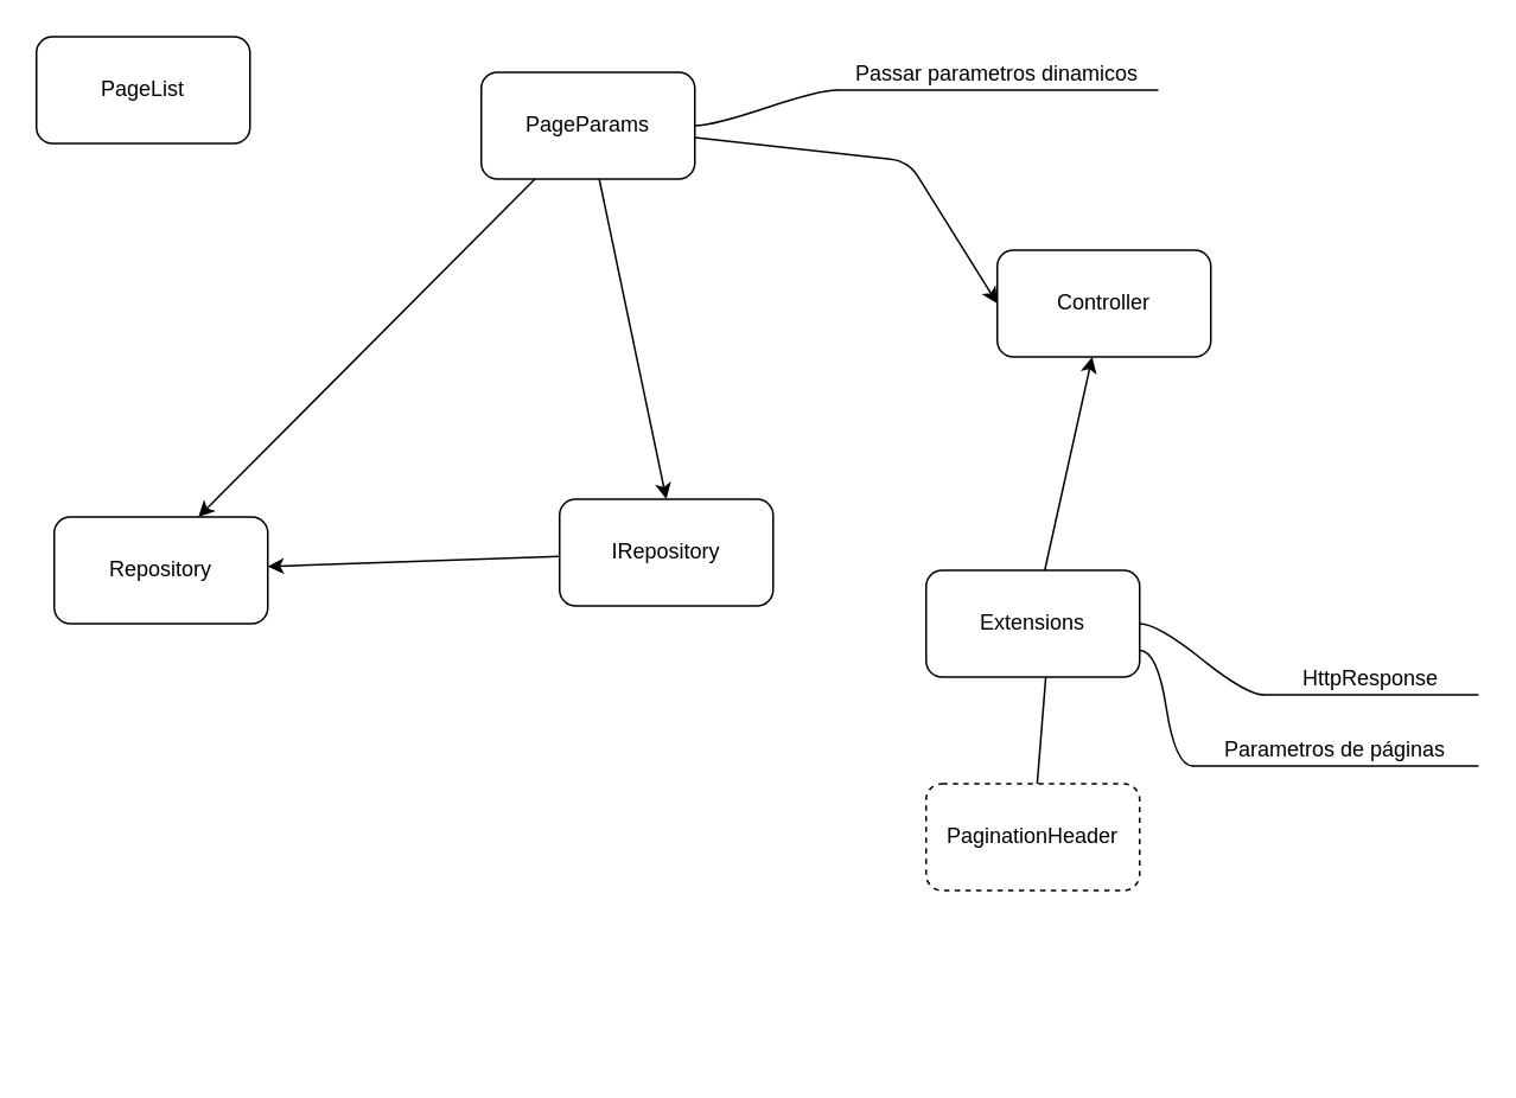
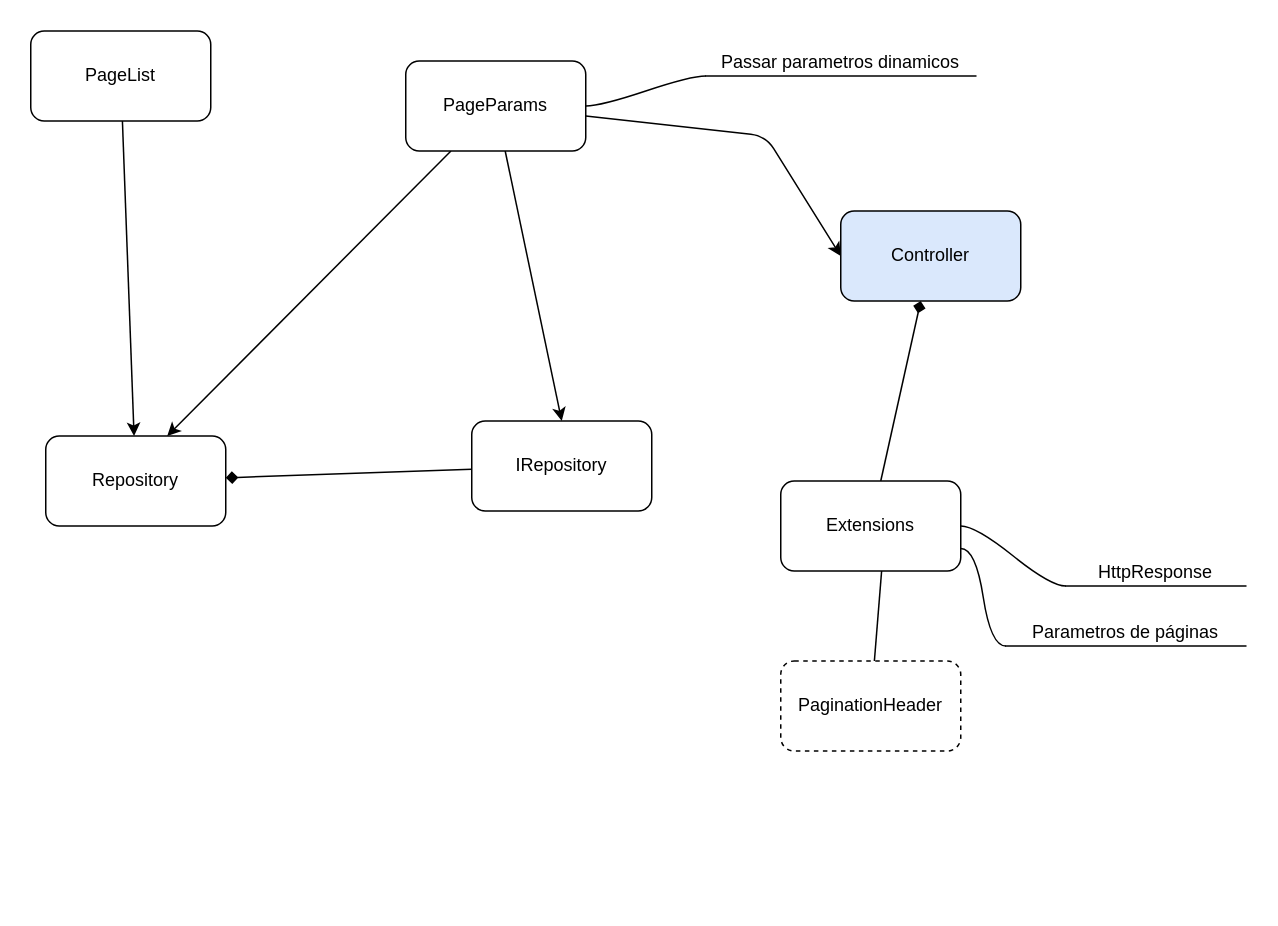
  <mxCell id="0" />
  <mxCell id="1" parent="0" />
  <mxCell id="2" style="edgeStyle=none;html=1;exitX=0.5;exitY=0;exitDx=0;exitDy=0;entryX=0.575;entryY=1;entryDx=0;entryDy=0;entryPerimeter=0;" parent="1" edge="1"><mxGeometry relative="1" as="geometry"><mxPoint x="424" y="595" as="targetPoint" /></mxGeometry></mxCell>
+ <mxCell id="3" value="" style="edgeStyle=none;html=1;" parent="1" source="4" target="5" edge="1"><mxGeometry relative="1" as="geometry" /></mxCell>
  <mxCell id="4" value="PageList" style="rounded=1;whiteSpace=wrap;html=1;" parent="1" vertex="1"><mxGeometry y="20" width="120" height="60" as="geometry" x="20" /></mxCell>
  <mxCell id="5" value="Repository" style="rounded=1;whiteSpace=wrap;html=1;" parent="1" vertex="1"><mxGeometry x="30" y="290" width="120" height="60" as="geometry" /></mxCell>
- <mxCell id="6" style="edgeStyle=none;html=1;" parent="1" source="7" target="5" edge="1"><mxGeometry relative="1" as="geometry" /></mxCell>
+ <mxCell id="6" style="edgeStyle=none;html=1;endArrow=diamond;" parent="1" source="7" target="5" edge="1"><mxGeometry relative="1" as="geometry" /></mxCell>
  <mxCell id="7" value="IRepository" style="rounded=1;whiteSpace=wrap;html=1;" parent="1" vertex="1"><mxGeometry x="314" y="280" width="120" height="60" as="geometry" /></mxCell>
  <mxCell id="8" style="edgeStyle=none;html=1;entryX=0.675;entryY=0;entryDx=0;entryDy=0;entryPerimeter=0;" parent="1" source="11" target="5" edge="1"><mxGeometry relative="1" as="geometry" /></mxCell>
  <mxCell id="9" style="edgeStyle=none;html=1;entryX=0.5;entryY=0;entryDx=0;entryDy=0;" edge="1" parent="1" source="11" target="7"><mxGeometry relative="1" as="geometry" /></mxCell>
  <mxCell id="10" style="edgeStyle=none;html=1;entryX=0;entryY=0.5;entryDx=0;entryDy=0;" edge="1" parent="1" source="11" target="14"><mxGeometry relative="1" as="geometry"><Array as="points"><mxPoint x="510" y="90" /></Array></mxGeometry></mxCell>
  <mxCell id="11" value="PageParams" style="rounded=1;whiteSpace=wrap;html=1;" parent="1" vertex="1"><mxGeometry x="270" y="40" width="120" height="60" as="geometry" /></mxCell>
  <mxCell id="12" value="Passar parametros dinamicos" style="whiteSpace=wrap;html=1;shape=partialRectangle;top=0;left=0;bottom=1;right=0;points=[[0,1],[1,1]];fillColor=none;align=center;verticalAlign=bottom;routingCenterY=0.5;snapToPoint=1;recursiveResize=0;autosize=1;treeFolding=1;treeMoving=1;newEdgeStyle={&quot;edgeStyle&quot;:&quot;entityRelationEdgeStyle&quot;,&quot;startArrow&quot;:&quot;none&quot;,&quot;endArrow&quot;:&quot;none&quot;,&quot;segment&quot;:10,&quot;curved&quot;:1,&quot;sourcePerimeterSpacing&quot;:0,&quot;targetPerimeterSpacing&quot;:0};" parent="1" vertex="1"><mxGeometry x="470" y="20" width="180" height="30" as="geometry" /></mxCell>
  <mxCell id="13" value="" style="edgeStyle=entityRelationEdgeStyle;startArrow=none;endArrow=none;segment=10;curved=1;sourcePerimeterSpacing=0;targetPerimeterSpacing=0;exitX=1;exitY=0.5;exitDx=0;exitDy=0;" parent="1" source="11" target="12" edge="1"><mxGeometry relative="1" as="geometry"><mxPoint x="510" y="100" as="sourcePoint" /></mxGeometry></mxCell>
- <mxCell id="14" value="Controller" style="rounded=1;whiteSpace=wrap;html=1;" vertex="1" parent="1"><mxGeometry x="560" y="140" width="120" height="60" as="geometry" /></mxCell>
+ <mxCell id="14" value="Controller" style="rounded=1;whiteSpace=wrap;html=1;fillColor=#dae8fc;" vertex="1" parent="1"><mxGeometry x="560" y="140" width="120" height="60" as="geometry" /></mxCell>
  <mxCell id="15" style="edgeStyle=none;html=1;entryX=0.6;entryY=0.017;entryDx=0;entryDy=0;entryPerimeter=0;" edge="1" parent="1" source="16" target="18"><mxGeometry relative="1" as="geometry" /></mxCell>
  <mxCell id="16" value="PaginationHeader" style="rounded=1;whiteSpace=wrap;html=1;dashed=1;" vertex="1" parent="1"><mxGeometry x="520" y="440" width="120" height="60" as="geometry" /></mxCell>
- <mxCell id="17" style="edgeStyle=none;html=1;" edge="1" parent="1" source="18" target="14"><mxGeometry relative="1" as="geometry" /></mxCell>
+ <mxCell id="17" style="edgeStyle=none;html=1;endArrow=diamond;" edge="1" parent="1" source="18" target="14"><mxGeometry relative="1" as="geometry" /></mxCell>
  <mxCell id="18" value="Extensions" style="rounded=1;whiteSpace=wrap;html=1;" vertex="1" parent="1"><mxGeometry x="520" y="320" width="120" height="60" as="geometry" /></mxCell>
  <mxCell id="19" value="HttpResponse" style="whiteSpace=wrap;html=1;shape=partialRectangle;top=0;left=0;bottom=1;right=0;points=[[0,1],[1,1]];fillColor=none;align=center;verticalAlign=bottom;routingCenterY=0.5;snapToPoint=1;recursiveResize=0;autosize=1;treeFolding=1;treeMoving=1;newEdgeStyle={&quot;edgeStyle&quot;:&quot;entityRelationEdgeStyle&quot;,&quot;startArrow&quot;:&quot;none&quot;,&quot;endArrow&quot;:&quot;none&quot;,&quot;segment&quot;:10,&quot;curved&quot;:1,&quot;sourcePerimeterSpacing&quot;:0,&quot;targetPerimeterSpacing&quot;:0};" vertex="1" parent="1"><mxGeometry x="710" y="360" width="120" height="30" as="geometry" /></mxCell>
  <mxCell id="20" value="" style="edgeStyle=entityRelationEdgeStyle;startArrow=none;endArrow=none;segment=10;curved=1;sourcePerimeterSpacing=0;targetPerimeterSpacing=0;exitX=1;exitY=0.5;exitDx=0;exitDy=0;" edge="1" target="19" parent="1" source="18"><mxGeometry relative="1" as="geometry"><mxPoint x="330" y="270" as="sourcePoint" /></mxGeometry></mxCell>
  <mxCell id="21" style="edgeStyle=entityRelationEdgeStyle;html=1;startArrow=none;endArrow=none;segment=10;curved=1;sourcePerimeterSpacing=0;targetPerimeterSpacing=0;entryX=1;entryY=0.75;entryDx=0;entryDy=0;" edge="1" parent="1" source="22" target="18"><mxGeometry relative="1" as="geometry" /></mxCell>
  <mxCell id="22" value="Parametros de páginas" style="whiteSpace=wrap;html=1;shape=partialRectangle;top=0;left=0;bottom=1;right=0;points=[[0,1],[1,1]];fillColor=none;align=center;verticalAlign=bottom;routingCenterY=0.5;snapToPoint=1;recursiveResize=0;autosize=1;treeFolding=1;treeMoving=1;newEdgeStyle={&quot;edgeStyle&quot;:&quot;entityRelationEdgeStyle&quot;,&quot;startArrow&quot;:&quot;none&quot;,&quot;endArrow&quot;:&quot;none&quot;,&quot;segment&quot;:10,&quot;curved&quot;:1,&quot;sourcePerimeterSpacing&quot;:0,&quot;targetPerimeterSpacing&quot;:0};" vertex="1" parent="1"><mxGeometry x="670" y="400" width="160" height="30" as="geometry" /></mxCell>
